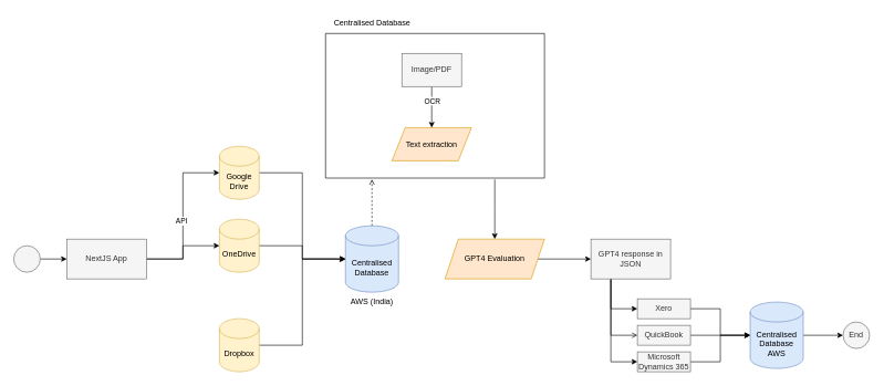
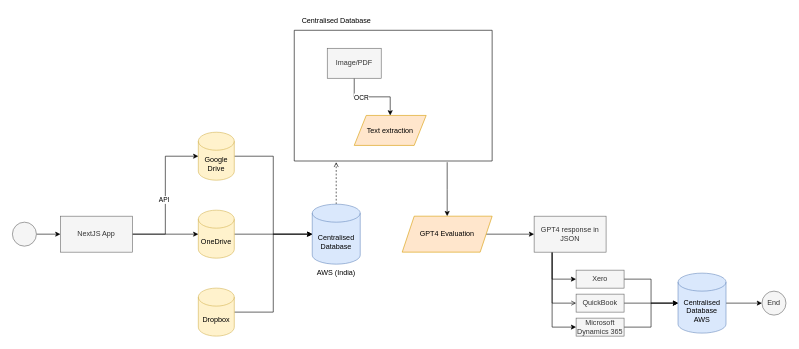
  <mxCell id="0" />
  <mxCell id="1" parent="0" />
  <mxCell id="2" style="edgeStyle=orthogonalEdgeStyle;rounded=0;orthogonalLoop=1;jettySize=auto;html=1;entryX=0;entryY=0.5;entryDx=0;entryDy=0;entryPerimeter=0;" edge="1" parent="1" source="5" target="7"><mxGeometry relative="1" as="geometry"><mxPoint x="320" y="300" as="targetPoint" /></mxGeometry></mxCell>
  <mxCell id="3" value="API" style="edgeLabel;html=1;align=center;verticalAlign=middle;resizable=0;points=[];" vertex="1" connectable="0" parent="2"><mxGeometry x="-0.058" y="3" relative="1" as="geometry"><mxPoint as="offset" /></mxGeometry></mxCell>
  <mxCell id="4" style="edgeStyle=orthogonalEdgeStyle;rounded=0;orthogonalLoop=1;jettySize=auto;html=1;entryX=0;entryY=0.5;entryDx=0;entryDy=0;entryPerimeter=0;" edge="1" parent="1" source="5" target="9"><mxGeometry relative="1" as="geometry" /></mxCell>
  <mxCell id="5" value="NextJS App" style="rounded=0;whiteSpace=wrap;html=1;fillColor=#f5f5f5;strokeColor=#666666;fontColor=#333333;" vertex="1" parent="1"><mxGeometry x="100" y="360" width="120" height="60" as="geometry" /></mxCell>
  <mxCell id="6" style="edgeStyle=orthogonalEdgeStyle;rounded=0;orthogonalLoop=1;jettySize=auto;html=1;entryX=0;entryY=0.5;entryDx=0;entryDy=0;entryPerimeter=0;" edge="1" parent="1" source="7" target="13"><mxGeometry relative="1" as="geometry" /></mxCell>
  <mxCell id="7" value="Google&lt;br&gt;Drive" style="shape=cylinder3;whiteSpace=wrap;html=1;boundedLbl=1;backgroundOutline=1;size=15;fillColor=#fff2cc;strokeColor=#d6b656;" vertex="1" parent="1"><mxGeometry x="330" y="220" width="60" height="80" as="geometry" /></mxCell>
  <mxCell id="8" style="edgeStyle=orthogonalEdgeStyle;rounded=0;orthogonalLoop=1;jettySize=auto;html=1;entryX=0;entryY=0.5;entryDx=0;entryDy=0;entryPerimeter=0;" edge="1" parent="1" source="9" target="13"><mxGeometry relative="1" as="geometry" /></mxCell>
- <mxCell id="9" value="OneDrive" style="shape=cylinder3;whiteSpace=wrap;html=1;boundedLbl=1;backgroundOutline=1;size=15;fillColor=#fff2cc;strokeColor=#d6b656;" vertex="1" parent="1"><mxGeometry x="330" y="330" width="60" height="80" as="geometry" /></mxCell>
+ <mxCell id="9" value="OneDrive" style="shape=cylinder3;whiteSpace=wrap;html=1;boundedLbl=1;backgroundOutline=1;size=15;fillColor=#fff2cc;strokeColor=#d6b656;" vertex="1" parent="1"><mxGeometry x="330" y="350" width="60" height="80" as="geometry" /></mxCell>
  <mxCell id="10" style="edgeStyle=orthogonalEdgeStyle;rounded=0;orthogonalLoop=1;jettySize=auto;html=1;entryX=0;entryY=0.5;entryDx=0;entryDy=0;entryPerimeter=0;" edge="1" parent="1" source="11" target="13"><mxGeometry relative="1" as="geometry" /></mxCell>
  <mxCell id="11" value="Dropbox" style="shape=cylinder3;whiteSpace=wrap;html=1;boundedLbl=1;backgroundOutline=1;size=15;fillColor=#fff2cc;strokeColor=#d6b656;" vertex="1" parent="1"><mxGeometry x="330" y="480" width="60" height="80" as="geometry" /></mxCell>
  <mxCell id="12" style="edgeStyle=orthogonalEdgeStyle;rounded=0;orthogonalLoop=1;jettySize=auto;html=1;entryX=0.212;entryY=1.009;entryDx=0;entryDy=0;entryPerimeter=0;dashed=1;endArrow=open;endFill=0;" edge="1" parent="1" source="13" target="15"><mxGeometry relative="1" as="geometry" /></mxCell>
  <mxCell id="13" value="Centralised&lt;br&gt;Database" style="shape=cylinder3;whiteSpace=wrap;html=1;boundedLbl=1;backgroundOutline=1;size=15;fillColor=#dae8fc;strokeColor=#6c8ebf;" vertex="1" parent="1"><mxGeometry x="520" y="340" width="80" height="100" as="geometry" /></mxCell>
  <mxCell id="14" value="AWS (India)" style="text;html=1;strokeColor=none;fillColor=none;align=center;verticalAlign=middle;whiteSpace=wrap;rounded=0;" vertex="1" parent="1"><mxGeometry x="510" y="440" width="100" height="30" as="geometry" /></mxCell>
  <mxCell id="15" value="" style="swimlane;startSize=0;" vertex="1" parent="1"><mxGeometry x="490" y="50" width="330" height="218" as="geometry"><mxRectangle x="440" y="-180" width="50" height="40" as="alternateBounds" /></mxGeometry></mxCell>
  <mxCell id="16" style="edgeStyle=orthogonalEdgeStyle;rounded=0;orthogonalLoop=1;jettySize=auto;html=1;exitX=0.5;exitY=1;exitDx=0;exitDy=0;entryX=0.5;entryY=0;entryDx=0;entryDy=0;" edge="1" parent="15" source="18" target="19"><mxGeometry relative="1" as="geometry" /></mxCell>
  <mxCell id="17" value="OCR" style="edgeLabel;html=1;align=center;verticalAlign=middle;resizable=0;points=[];" vertex="1" connectable="0" parent="16"><mxGeometry x="-0.309" relative="1" as="geometry"><mxPoint as="offset" /></mxGeometry></mxCell>
- <mxCell id="18" value="Image/PDF" style="rounded=0;whiteSpace=wrap;html=1;fillColor=#f5f5f5;fontColor=#333333;strokeColor=#666666;" vertex="1" parent="15"><mxGeometry x="115" y="30" width="90" height="50" as="geometry" /></mxCell>
+ <mxCell id="18" value="Image/PDF" style="rounded=0;whiteSpace=wrap;html=1;fillColor=#f5f5f5;fontColor=#333333;strokeColor=#666666;" vertex="1" parent="15"><mxGeometry x="55" y="30" width="90" height="50" as="geometry" /></mxCell>
  <mxCell id="19" value="Text extraction" style="shape=parallelogram;perimeter=parallelogramPerimeter;whiteSpace=wrap;html=1;fixedSize=1;fillColor=#ffe6cc;strokeColor=#d79b00;" vertex="1" parent="15"><mxGeometry x="100" y="142" width="120" height="50" as="geometry" /></mxCell>
  <mxCell id="20" value="Centralised Database" style="text;html=1;align=center;verticalAlign=middle;resizable=0;points=[];autosize=1;strokeColor=none;fillColor=none;" vertex="1" parent="1"><mxGeometry x="490" y="20" width="140" height="30" as="geometry" /></mxCell>
  <mxCell id="21" style="edgeStyle=orthogonalEdgeStyle;rounded=0;orthogonalLoop=1;jettySize=auto;html=1;endArrow=none;endFill=0;startArrow=classic;startFill=1;" edge="1" parent="1" source="23"><mxGeometry relative="1" as="geometry"><mxPoint x="745" y="270" as="targetPoint" /></mxGeometry></mxCell>
  <mxCell id="22" style="edgeStyle=orthogonalEdgeStyle;rounded=0;orthogonalLoop=1;jettySize=auto;html=1;entryX=0;entryY=0.5;entryDx=0;entryDy=0;" edge="1" parent="1" source="23" target="27"><mxGeometry relative="1" as="geometry" /></mxCell>
  <mxCell id="23" value="GPT4 Evaluation" style="shape=parallelogram;perimeter=parallelogramPerimeter;whiteSpace=wrap;html=1;fixedSize=1;fillColor=#ffe6cc;strokeColor=#d79b00;" vertex="1" parent="1"><mxGeometry x="670" y="360" width="150" height="60" as="geometry" /></mxCell>
  <mxCell id="24" style="edgeStyle=orthogonalEdgeStyle;rounded=0;orthogonalLoop=1;jettySize=auto;html=1;exitX=0.25;exitY=1;exitDx=0;exitDy=0;entryX=0;entryY=0.5;entryDx=0;entryDy=0;" edge="1" parent="1" source="27" target="29"><mxGeometry relative="1" as="geometry" /></mxCell>
  <mxCell id="25" style="edgeStyle=orthogonalEdgeStyle;rounded=0;orthogonalLoop=1;jettySize=auto;html=1;exitX=0.25;exitY=1;exitDx=0;exitDy=0;entryX=0;entryY=0.5;entryDx=0;entryDy=0;endArrow=open;" edge="1" parent="1" source="27" target="31"><mxGeometry relative="1" as="geometry" /></mxCell>
  <mxCell id="26" style="edgeStyle=orthogonalEdgeStyle;rounded=0;orthogonalLoop=1;jettySize=auto;html=1;exitX=0.25;exitY=1;exitDx=0;exitDy=0;entryX=0;entryY=0.5;entryDx=0;entryDy=0;" edge="1" parent="1" source="27" target="33"><mxGeometry relative="1" as="geometry" /></mxCell>
  <mxCell id="27" value="GPT4 response in JSON" style="rounded=0;whiteSpace=wrap;html=1;fillColor=#f5f5f5;fontColor=#333333;strokeColor=#666666;" vertex="1" parent="1"><mxGeometry x="890" y="360" width="120" height="60" as="geometry" /></mxCell>
  <mxCell id="28" value="" style="edgeStyle=orthogonalEdgeStyle;rounded=0;orthogonalLoop=1;jettySize=auto;html=1;" edge="1" parent="1" source="29" target="37"><mxGeometry relative="1" as="geometry" /></mxCell>
  <mxCell id="29" value="Xero" style="rounded=0;whiteSpace=wrap;html=1;fillColor=#f5f5f5;fontColor=#333333;strokeColor=#666666;" vertex="1" parent="1"><mxGeometry x="960" y="450" width="80" height="30" as="geometry" /></mxCell>
  <mxCell id="30" value="" style="edgeStyle=orthogonalEdgeStyle;rounded=0;orthogonalLoop=1;jettySize=auto;html=1;" edge="1" parent="1" source="31" target="37"><mxGeometry relative="1" as="geometry" /></mxCell>
  <mxCell id="31" value="QuickBook" style="rounded=0;whiteSpace=wrap;html=1;fillColor=#f5f5f5;fontColor=#333333;strokeColor=#666666;" vertex="1" parent="1"><mxGeometry x="960" y="490" width="80" height="30" as="geometry" /></mxCell>
  <mxCell id="32" value="" style="edgeStyle=orthogonalEdgeStyle;rounded=0;orthogonalLoop=1;jettySize=auto;html=1;" edge="1" parent="1" source="33" target="37"><mxGeometry relative="1" as="geometry" /></mxCell>
  <mxCell id="33" value="Microsoft Dynamics 365" style="rounded=0;whiteSpace=wrap;html=1;fillColor=#f5f5f5;fontColor=#333333;strokeColor=#666666;" vertex="1" parent="1"><mxGeometry x="960" y="530" width="80" height="30" as="geometry" /></mxCell>
  <mxCell id="34" style="edgeStyle=orthogonalEdgeStyle;rounded=0;orthogonalLoop=1;jettySize=auto;html=1;exitX=1;exitY=0.5;exitDx=0;exitDy=0;entryX=0;entryY=0.5;entryDx=0;entryDy=0;" edge="1" parent="1" source="35" target="5"><mxGeometry relative="1" as="geometry" /></mxCell>
  <mxCell id="35" value="" style="ellipse;whiteSpace=wrap;html=1;aspect=fixed;fillColor=#f5f5f5;fontColor=#333333;strokeColor=#666666;" vertex="1" parent="1"><mxGeometry x="20" y="370" width="40" height="40" as="geometry" /></mxCell>
  <mxCell id="36" style="edgeStyle=orthogonalEdgeStyle;rounded=0;orthogonalLoop=1;jettySize=auto;html=1;exitX=1;exitY=0.5;exitDx=0;exitDy=0;exitPerimeter=0;" edge="1" parent="1" source="37" target="38"><mxGeometry relative="1" as="geometry" /></mxCell>
  <mxCell id="37" value="Centralised&lt;br&gt;Database AWS" style="shape=cylinder3;whiteSpace=wrap;html=1;boundedLbl=1;backgroundOutline=1;size=15;fillColor=#dae8fc;strokeColor=#6c8ebf;" vertex="1" parent="1"><mxGeometry x="1130" y="455" width="80" height="100" as="geometry" /></mxCell>
  <mxCell id="38" value="End" style="ellipse;whiteSpace=wrap;html=1;aspect=fixed;fillColor=#f5f5f5;fontColor=#333333;strokeColor=#666666;" vertex="1" parent="1"><mxGeometry x="1270" y="485" width="40" height="40" as="geometry" /></mxCell>
